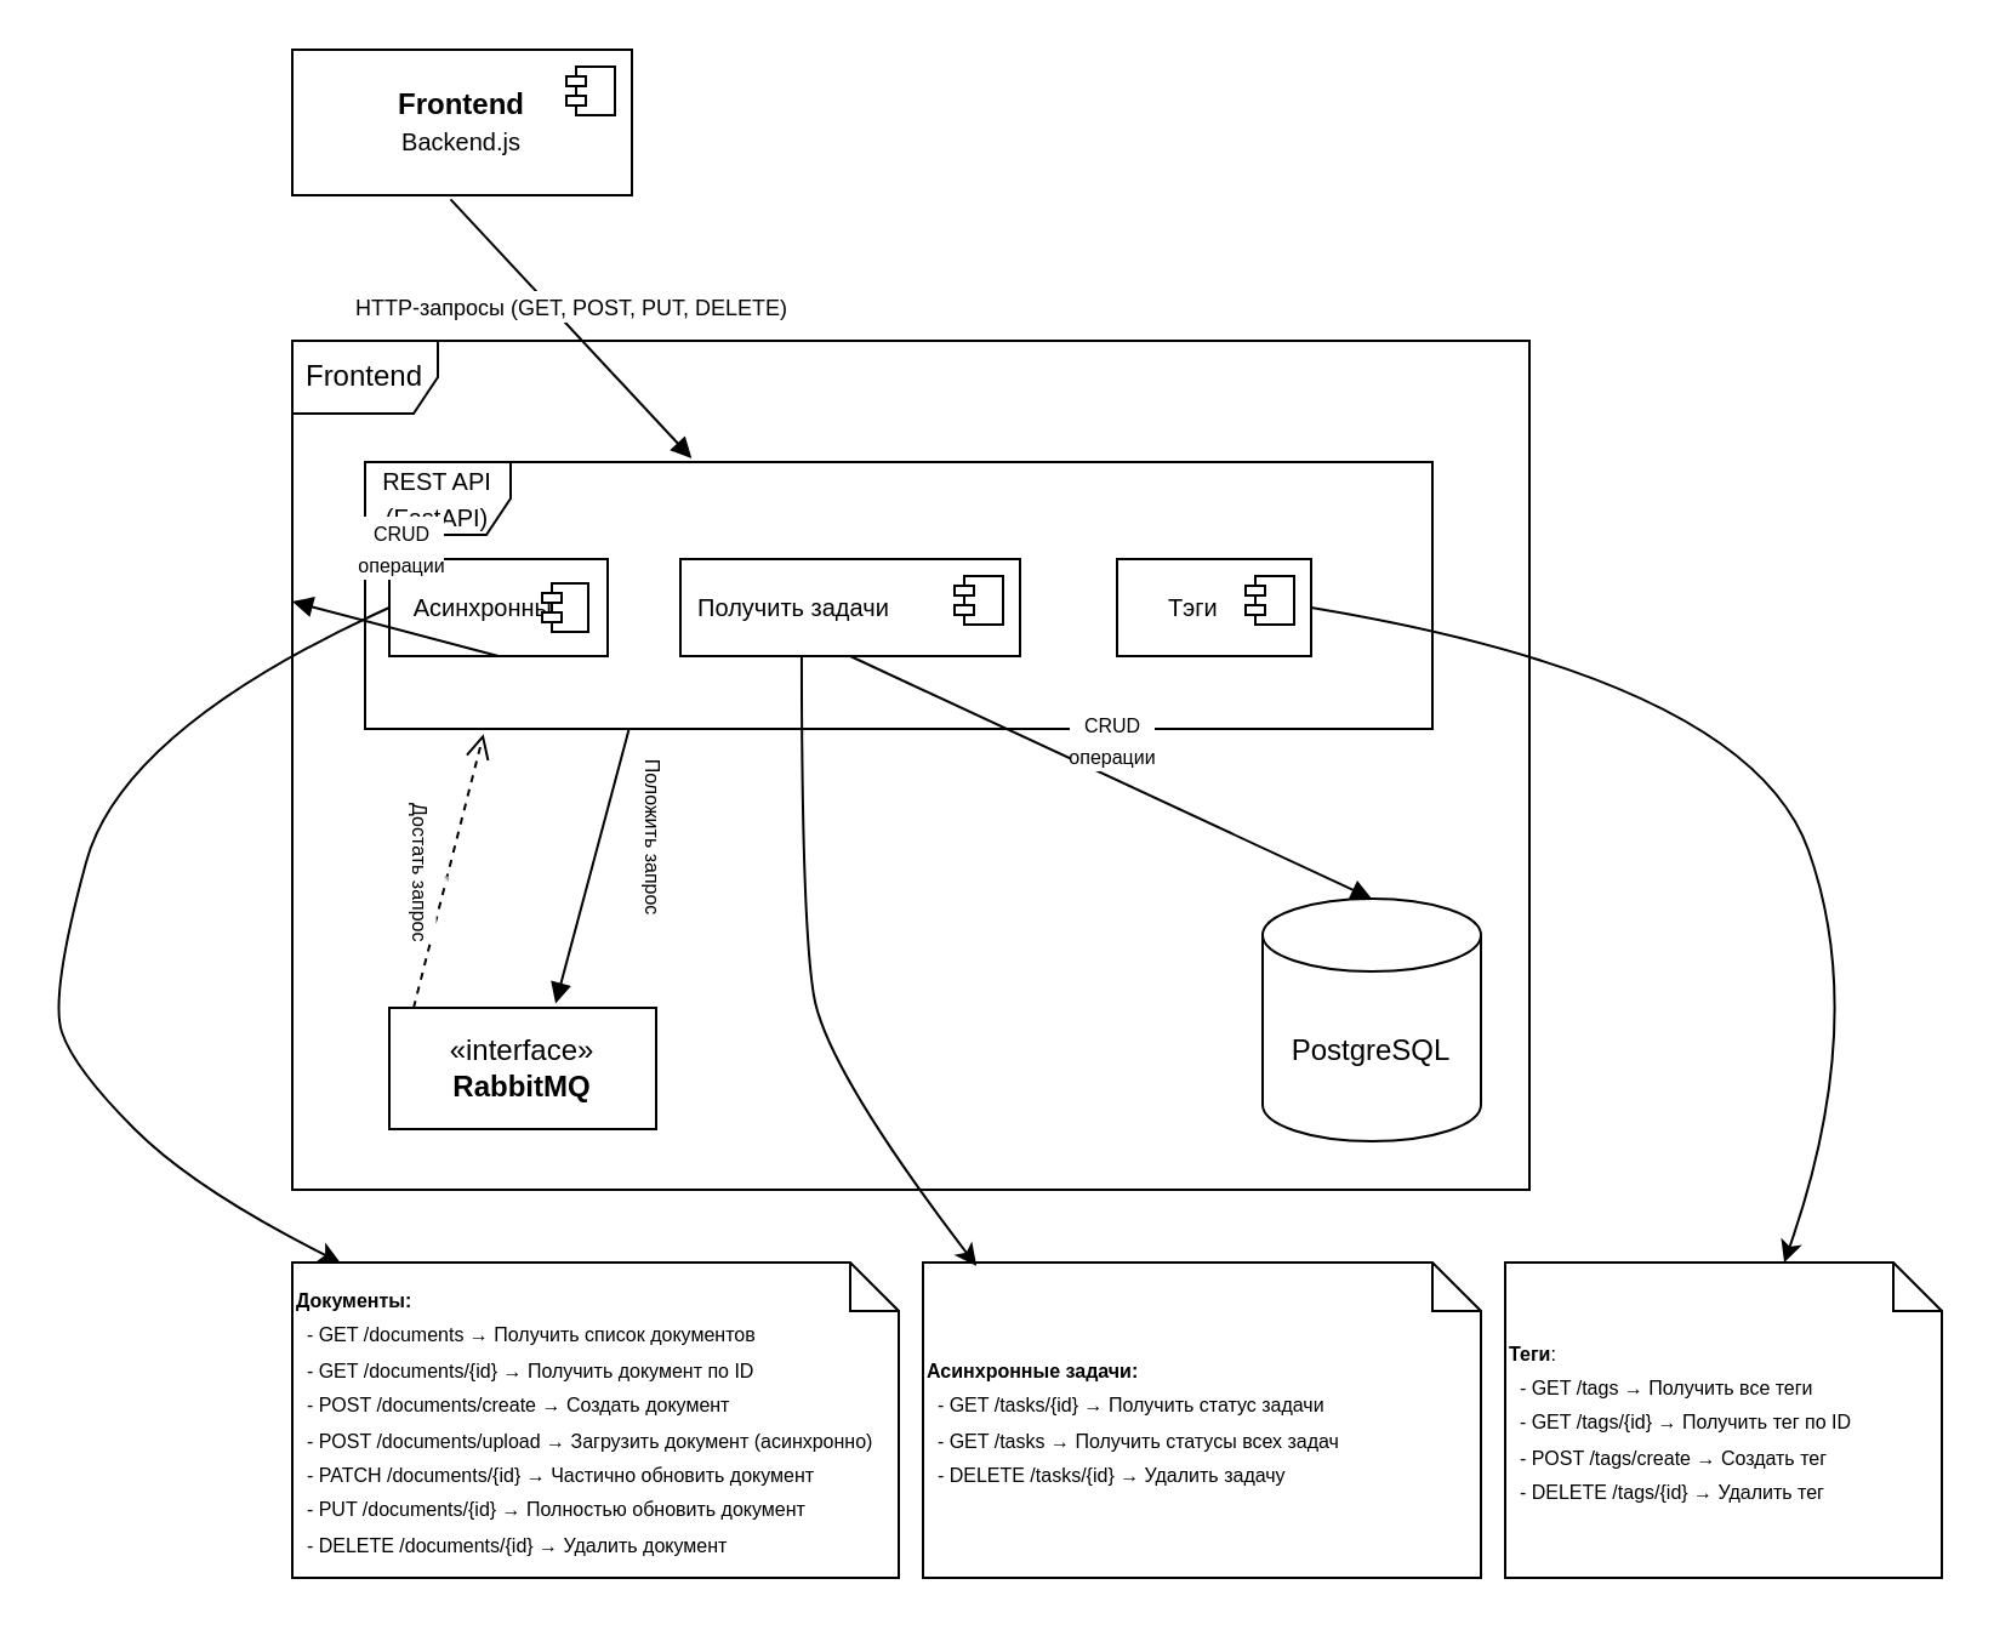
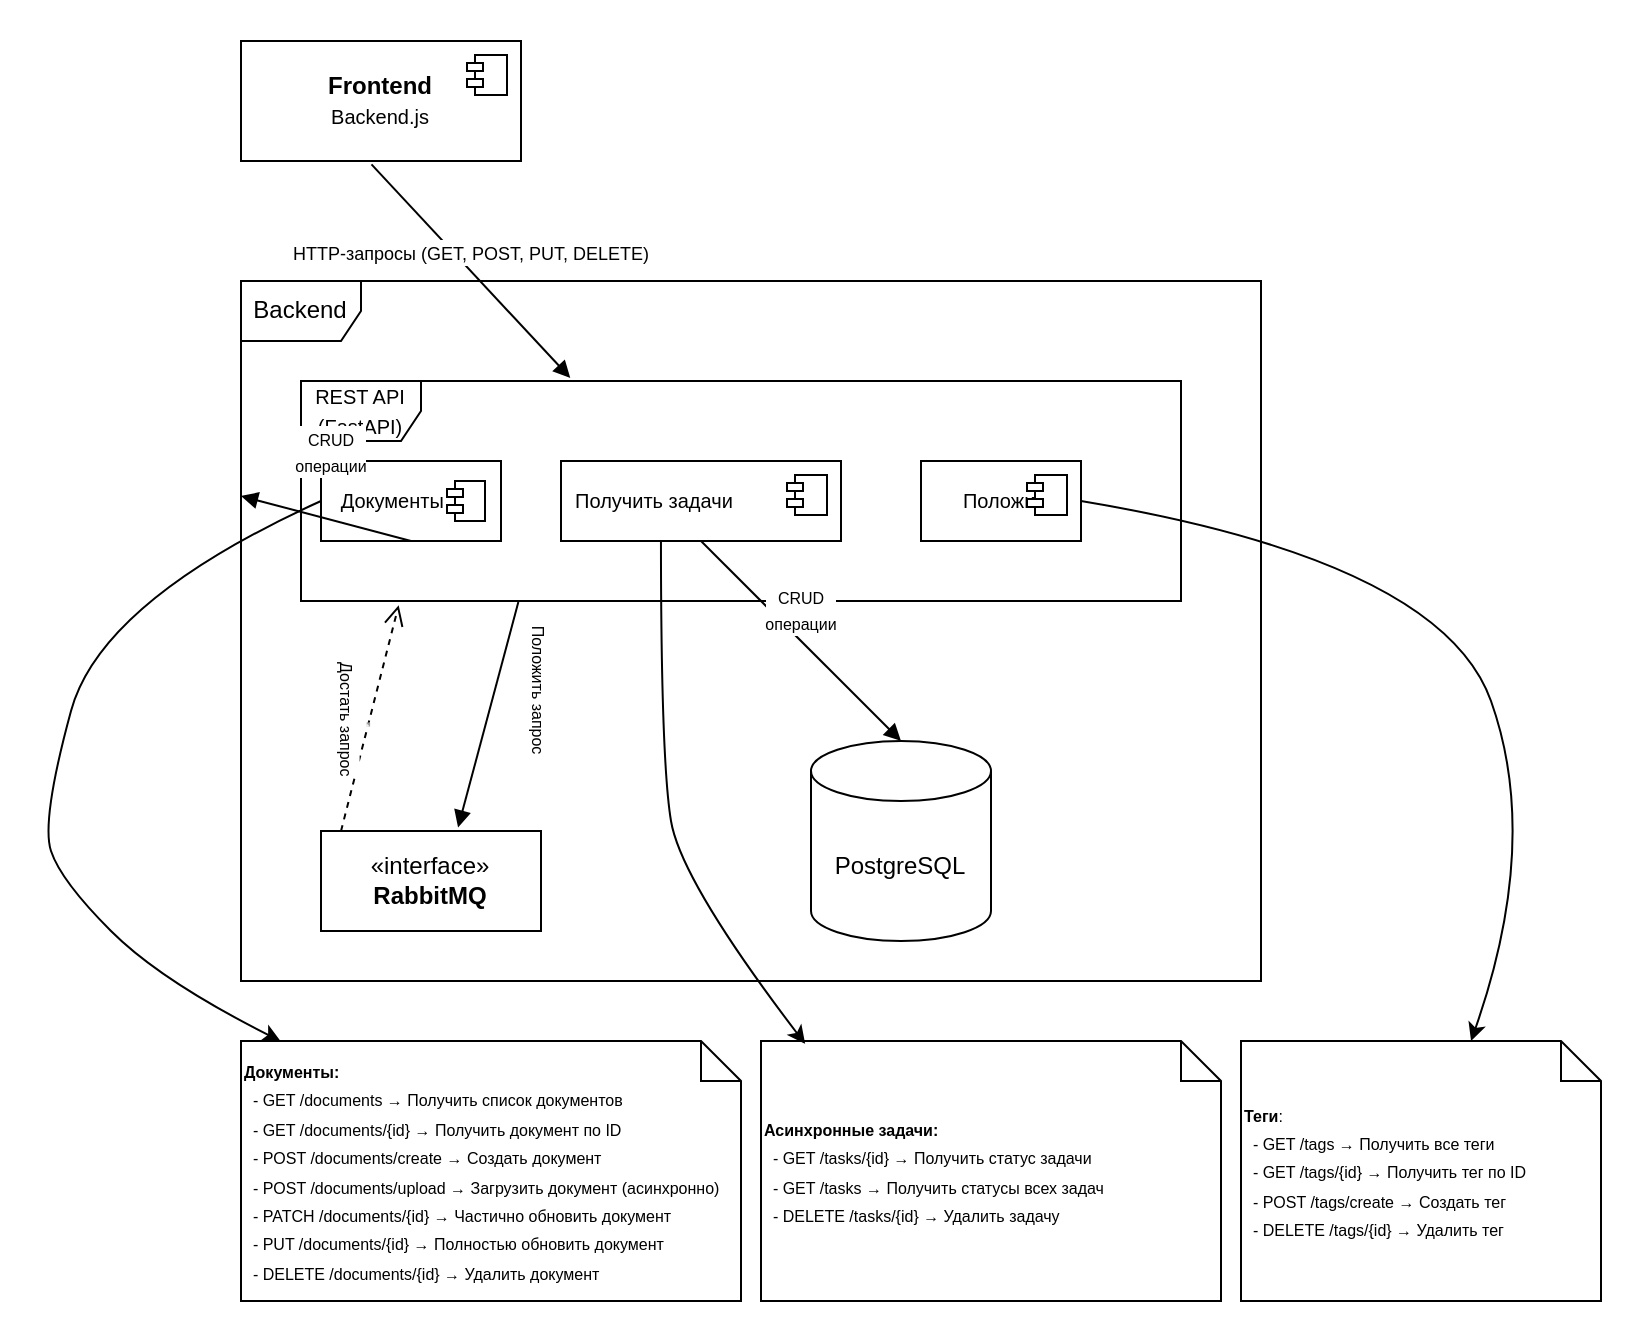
  <mxCell id="0" />
  <mxCell id="1" parent="0" />
  <mxCell id="2" value="&lt;b&gt;Frontend&lt;/b&gt;&lt;br&gt;&lt;font size=&quot;1&quot;&gt;Backend.js&lt;/font&gt;" style="html=1;dropTarget=0;whiteSpace=wrap;" vertex="1" parent="1"><mxGeometry x="120" y="20" width="140" height="60" as="geometry" /></mxCell>
  <mxCell id="3" value="" style="shape=module;jettyWidth=8;jettyHeight=4;" vertex="1" parent="2"><mxGeometry x="1" width="20" height="20" relative="1" as="geometry"><mxPoint x="-27" y="7" as="offset" /></mxGeometry></mxCell>
- <mxCell id="4" value="Frontend" style="shape=umlFrame;whiteSpace=wrap;html=1;pointerEvents=0;" vertex="1" parent="1"><mxGeometry x="120" y="140" width="510" height="350" as="geometry" /></mxCell>
+ <mxCell id="4" value="Backend" style="shape=umlFrame;whiteSpace=wrap;html=1;pointerEvents=0;" vertex="1" parent="1"><mxGeometry x="120" y="140" width="510" height="350" as="geometry" /></mxCell>
  <mxCell id="5" value="&lt;font style=&quot;font-size: 9px;&quot;&gt;HTTP-запросы (GET, POST, PUT, DELETE)&lt;/font&gt;" style="html=1;verticalAlign=bottom;endArrow=block;curved=0;rounded=0;exitX=0.466;exitY=1.028;exitDx=0;exitDy=0;exitPerimeter=0;entryX=0.306;entryY=-0.014;entryDx=0;entryDy=0;entryPerimeter=0;" edge="1" parent="1" source="2" target="13"><mxGeometry width="80" relative="1" as="geometry"><mxPoint x="66" y="180" as="sourcePoint" /><mxPoint x="208.11" y="182.08" as="targetPoint" /></mxGeometry></mxCell>
- <mxCell id="6" value="PostgreSQL" style="shape=cylinder3;whiteSpace=wrap;html=1;boundedLbl=1;backgroundOutline=1;size=15;" vertex="1" parent="1"><mxGeometry x="520" y="370" width="90" height="100" as="geometry" /></mxCell>
+ <mxCell id="6" value="PostgreSQL" style="shape=cylinder3;whiteSpace=wrap;html=1;boundedLbl=1;backgroundOutline=1;size=15;" vertex="1" parent="1"><mxGeometry x="405" y="370" width="90" height="100" as="geometry" /></mxCell>
  <mxCell id="7" value="«interface»&lt;br&gt;&lt;b&gt;RabbitMQ&lt;/b&gt;" style="html=1;whiteSpace=wrap;" vertex="1" parent="1"><mxGeometry x="160" y="415" width="110" height="50" as="geometry" /></mxCell>
  <mxCell id="8" value="" style="html=1;verticalAlign=bottom;endArrow=open;dashed=1;endSize=8;curved=0;rounded=0;entryX=0.111;entryY=1.019;entryDx=0;entryDy=0;entryPerimeter=0;exitX=0.091;exitY=0;exitDx=0;exitDy=0;exitPerimeter=0;" edge="1" parent="1" source="7" target="13"><mxGeometry relative="1" as="geometry"><mxPoint x="280" y="309" as="sourcePoint" /><mxPoint x="280.02" y="260" as="targetPoint" /></mxGeometry></mxCell>
  <mxCell id="9" value="&lt;hr&gt;" style="edgeLabel;html=1;align=center;verticalAlign=middle;resizable=0;points=[];rotation=90;" vertex="1" connectable="0" parent="8"><mxGeometry x="-0.037" y="-2" relative="1" as="geometry"><mxPoint as="offset" /></mxGeometry></mxCell>
  <mxCell id="10" value="&lt;font style=&quot;font-size: 8px;&quot;&gt;Достать запрос&lt;/font&gt;" style="edgeLabel;html=1;align=center;verticalAlign=middle;resizable=0;points=[];rotation=90;" vertex="1" connectable="0" parent="8"><mxGeometry x="-0.037" y="-1" relative="1" as="geometry"><mxPoint x="-11" y="-2" as="offset" /></mxGeometry></mxCell>
  <mxCell id="11" value="" style="html=1;verticalAlign=bottom;endArrow=block;curved=0;rounded=0;exitX=0.247;exitY=1.005;exitDx=0;exitDy=0;exitPerimeter=0;entryX=0.623;entryY=-0.035;entryDx=0;entryDy=0;entryPerimeter=0;" edge="1" parent="1" source="13" target="7"><mxGeometry width="80" relative="1" as="geometry"><mxPoint x="319.97" y="259.6" as="sourcePoint" /><mxPoint x="313" y="310" as="targetPoint" /></mxGeometry></mxCell>
  <mxCell id="12" value="&lt;span style=&quot;font-size: 8px; text-wrap-mode: nowrap; background-color: rgb(255, 255, 255);&quot;&gt;Положить запрос&lt;/span&gt;" style="text;html=1;align=center;verticalAlign=middle;whiteSpace=wrap;rounded=0;rotation=90;" vertex="1" parent="1"><mxGeometry x="240" y="330" width="60" height="30" as="geometry" /></mxCell>
  <mxCell id="13" value="&lt;font style=&quot;font-size: 10px;&quot;&gt;REST API (FastAPI)&lt;/font&gt;" style="shape=umlFrame;whiteSpace=wrap;html=1;pointerEvents=0;" vertex="1" parent="1"><mxGeometry x="150" y="190" width="440" height="110" as="geometry" /></mxCell>
- <mxCell id="14" value="&lt;font style=&quot;font-size: 10px;&quot;&gt;&amp;nbsp; &amp;nbsp;Асинхронные&lt;/font&gt;" style="html=1;dropTarget=0;whiteSpace=wrap;align=left;" vertex="1" parent="1"><mxGeometry x="160" y="230" width="90" height="40" as="geometry" /></mxCell>
+ <mxCell id="14" value="&lt;font style=&quot;font-size: 10px;&quot;&gt;&amp;nbsp; &amp;nbsp;Документы&lt;/font&gt;" style="html=1;dropTarget=0;whiteSpace=wrap;align=left;" vertex="1" parent="1"><mxGeometry x="160" y="230" width="90" height="40" as="geometry" /></mxCell>
  <mxCell id="15" value="" style="shape=module;jettyWidth=8;jettyHeight=4;" vertex="1" parent="14"><mxGeometry x="1" width="19" height="20" relative="1" as="geometry"><mxPoint x="-27" y="10" as="offset" /></mxGeometry></mxCell>
  <mxCell id="16" value="&lt;span style=&quot;font-weight: normal;&quot;&gt;&lt;font style=&quot;font-size: 10px;&quot;&gt;&amp;nbsp; Получить задачи&lt;/font&gt;&lt;/span&gt;" style="html=1;dropTarget=0;whiteSpace=wrap;fontStyle=1;align=left;" vertex="1" parent="1"><mxGeometry x="280" y="230" width="140" height="40" as="geometry" /></mxCell>
  <mxCell id="17" value="" style="shape=module;jettyWidth=8;jettyHeight=4;" vertex="1" parent="16"><mxGeometry x="1" width="20" height="20" relative="1" as="geometry"><mxPoint x="-27" y="7" as="offset" /></mxGeometry></mxCell>
- <mxCell id="18" value="&lt;span style=&quot;font-weight: normal;&quot;&gt;&lt;font style=&quot;font-size: 10px;&quot;&gt;&amp;nbsp; &amp;nbsp; &amp;nbsp; &amp;nbsp;Тэги&lt;/font&gt;&lt;/span&gt;" style="html=1;dropTarget=0;whiteSpace=wrap;fontStyle=1;align=left;" vertex="1" parent="1"><mxGeometry x="460" y="230" width="80" height="40" as="geometry" /></mxCell>
+ <mxCell id="18" value="&lt;span style=&quot;font-weight: normal;&quot;&gt;&lt;font style=&quot;font-size: 10px;&quot;&gt;&amp;nbsp; &amp;nbsp; &amp;nbsp; &amp;nbsp;Положить&lt;/font&gt;&lt;/span&gt;" style="html=1;dropTarget=0;whiteSpace=wrap;fontStyle=1;align=left;" vertex="1" parent="1"><mxGeometry x="460" y="230" width="80" height="40" as="geometry" /></mxCell>
  <mxCell id="19" value="" style="shape=module;jettyWidth=8;jettyHeight=4;" vertex="1" parent="18"><mxGeometry x="1" width="20" height="20" relative="1" as="geometry"><mxPoint x="-27" y="7" as="offset" /></mxGeometry></mxCell>
  <mxCell id="20" value="&lt;font style=&quot;font-size: 8px;&quot;&gt;CRUD&lt;br&gt;операции&lt;/font&gt;" style="html=1;verticalAlign=bottom;endArrow=block;curved=0;rounded=0;exitX=0.5;exitY=1;exitDx=0;exitDy=0;entryX=0.5;entryY=0;entryDx=0;entryDy=0;entryPerimeter=0;" edge="1" parent="1" source="16" target="6"><mxGeometry width="80" relative="1" as="geometry"><mxPoint x="395" y="300" as="sourcePoint" /><mxPoint x="460" y="400" as="targetPoint" /></mxGeometry></mxCell>
  <mxCell id="21" value="&lt;font style=&quot;font-size: 8px;&quot;&gt;CRUD&lt;br&gt;операции&lt;/font&gt;" style="html=1;verticalAlign=bottom;endArrow=block;curved=0;rounded=0;exitX=0.5;exitY=1;exitDx=0;exitDy=0;" edge="1" parent="1" source="14" target="4"><mxGeometry x="0.054" y="-18" width="80" relative="1" as="geometry"><mxPoint x="342.5" y="310" as="sourcePoint" /><mxPoint x="407.5" y="410" as="targetPoint" /><mxPoint as="offset" /></mxGeometry></mxCell>
  <mxCell id="22" value="&lt;b&gt;&lt;font style=&quot;font-size: 8px;&quot;&gt;Документы:&lt;/font&gt;&lt;/b&gt;&lt;div&gt;&lt;div style=&quot;&quot;&gt;&lt;font style=&quot;font-size: 8px;&quot;&gt;&amp;nbsp; - GET /documents → Получить список документов&lt;/font&gt;&lt;/div&gt;&lt;div style=&quot;&quot;&gt;&lt;font style=&quot;font-size: 8px;&quot;&gt;&amp;nbsp; - GET /documents/{id} → Получить документ по ID&lt;/font&gt;&lt;/div&gt;&lt;div style=&quot;&quot;&gt;&lt;font style=&quot;font-size: 8px;&quot;&gt;&amp;nbsp; - POST /documents/create → Создать документ&lt;/font&gt;&lt;/div&gt;&lt;div style=&quot;&quot;&gt;&lt;font style=&quot;font-size: 8px;&quot;&gt;&amp;nbsp; - POST /documents/upload → Загрузить документ (асинхронно)&lt;/font&gt;&lt;/div&gt;&lt;div style=&quot;&quot;&gt;&lt;font style=&quot;font-size: 8px;&quot;&gt;&amp;nbsp; - PATCH /documents/{id} → Частично обновить документ&lt;/font&gt;&lt;/div&gt;&lt;div style=&quot;&quot;&gt;&lt;font style=&quot;font-size: 8px;&quot;&gt;&amp;nbsp; - PUT /documents/{id} → Полностью обновить документ&lt;/font&gt;&lt;/div&gt;&lt;div style=&quot;&quot;&gt;&lt;font style=&quot;font-size: 8px;&quot;&gt;&amp;nbsp; - DELETE /documents/{id} → Удалить документ&lt;/font&gt;&lt;/div&gt;&lt;/div&gt;" style="shape=note;size=20;whiteSpace=wrap;html=1;align=left;" vertex="1" parent="1"><mxGeometry x="120" y="520" width="250" height="130" as="geometry" /></mxCell>
  <mxCell id="23" value="" style="curved=1;endArrow=classic;html=1;rounded=0;exitX=0;exitY=0.5;exitDx=0;exitDy=0;entryX=0.079;entryY=0;entryDx=0;entryDy=0;entryPerimeter=0;" edge="1" parent="1" source="14" target="22"><mxGeometry width="50" height="50" relative="1" as="geometry"><mxPoint x="70" y="430" as="sourcePoint" /><mxPoint x="20" y="480" as="targetPoint" /><Array as="points"><mxPoint x="50" y="300" /><mxPoint x="20" y="410" /><mxPoint x="30" y="440" /><mxPoint x="80" y="490" /></Array></mxGeometry></mxCell>
  <mxCell id="24" value="&lt;div&gt;&lt;b&gt;&lt;font style=&quot;font-size: 8px;&quot;&gt;Асинхронные задачи:&lt;/font&gt;&lt;/b&gt;&lt;/div&gt;&lt;div&gt;&lt;font style=&quot;font-size: 8px;&quot;&gt;&amp;nbsp; - GET /tasks/{id} → Получить статус задачи&lt;/font&gt;&lt;/div&gt;&lt;div&gt;&lt;font style=&quot;font-size: 8px;&quot;&gt;&amp;nbsp; - GET /tasks → Получить статусы всех задач&lt;/font&gt;&lt;/div&gt;&lt;div&gt;&lt;font style=&quot;font-size: 8px;&quot;&gt;&amp;nbsp; - DELETE /tasks/{id} → Удалить задачу&lt;/font&gt;&lt;/div&gt;" style="shape=note;size=20;whiteSpace=wrap;html=1;align=left;" vertex="1" parent="1"><mxGeometry x="380" y="520" width="230" height="130" as="geometry" /></mxCell>
  <mxCell id="25" value="" style="curved=1;endArrow=classic;html=1;rounded=0;exitX=0.357;exitY=1;exitDx=0;exitDy=0;exitPerimeter=0;entryX=0.096;entryY=0.011;entryDx=0;entryDy=0;entryPerimeter=0;" edge="1" parent="1" source="16" target="24"><mxGeometry width="50" height="50" relative="1" as="geometry"><mxPoint x="380" y="380" as="sourcePoint" /><mxPoint x="330" y="430" as="targetPoint" /><Array as="points"><mxPoint x="330" y="380" /><mxPoint x="340" y="440" /></Array></mxGeometry></mxCell>
  <mxCell id="26" value="&lt;div&gt;&lt;font style=&quot;font-size: 8px;&quot;&gt;&lt;b&gt;Теги&lt;/b&gt;:&lt;/font&gt;&lt;/div&gt;&lt;div&gt;&lt;font style=&quot;font-size: 8px;&quot;&gt;&amp;nbsp; - GET /tags → Получить все теги&lt;/font&gt;&lt;/div&gt;&lt;div&gt;&lt;font style=&quot;font-size: 8px;&quot;&gt;&amp;nbsp; - GET /tags/{id} → Получить тег по ID&lt;/font&gt;&lt;/div&gt;&lt;div&gt;&lt;font style=&quot;font-size: 8px;&quot;&gt;&amp;nbsp; - POST /tags/create → Создать тег&lt;/font&gt;&lt;/div&gt;&lt;div&gt;&lt;font style=&quot;font-size: 8px;&quot;&gt;&amp;nbsp; - DELETE /tags/{id} → Удалить тег&lt;/font&gt;&lt;/div&gt;" style="shape=note;size=20;whiteSpace=wrap;html=1;align=left;" vertex="1" parent="1"><mxGeometry x="620" y="520" width="180" height="130" as="geometry" /></mxCell>
  <mxCell id="27" value="" style="curved=1;endArrow=classic;html=1;rounded=0;exitX=1;exitY=0.5;exitDx=0;exitDy=0;entryX=0.639;entryY=0;entryDx=0;entryDy=0;entryPerimeter=0;" edge="1" parent="1" source="18" target="26"><mxGeometry width="50" height="50" relative="1" as="geometry"><mxPoint x="580" y="380" as="sourcePoint" /><mxPoint x="530" y="430" as="targetPoint" /><Array as="points"><mxPoint x="720" y="280" /><mxPoint x="770" y="420" /></Array></mxGeometry></mxCell>
